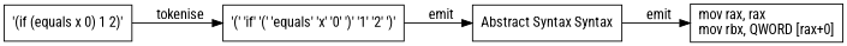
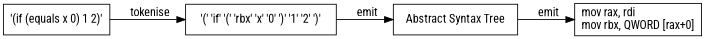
  digraph {
    fontname="Roboto Condensed"
    rankdir=LR
    node [fontname="Roboto Condensed" shape=rectangle]
    edge [fontname="Roboto Condensed"]
    n1 [label="'(if (equals x 0) 1 2)'"]
-   n2 [label="'(' 'if' '(' 'equals' 'x' '0' ')' '1' '2' ')'"]
-   n3 [label="Abstract Syntax Syntax"]
-   n4 [label="mov rax, rax\lmov rbx, QWORD [rax+0]\l"]
+   n2 [label="'(' 'if' '(' 'rbx' 'x' '0' ')' '1' '2' ')'"]
+   n3 [label="Abstract Syntax Tree"]
+   n4 [label="mov rax, rdi\lmov rbx, QWORD [rax+0]\l"]
    n1 -> n2 [label="  tokenise"]
    n2 -> n3 [label="  emit"]
    n3 -> n4 [label="  emit"]
  }
